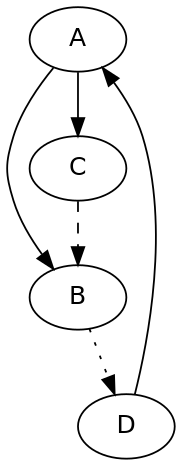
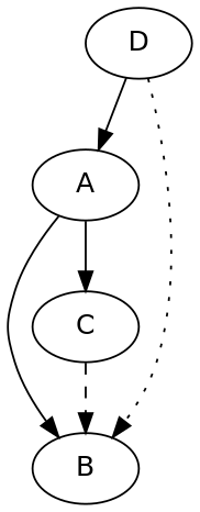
  digraph {
    fontname="DejaVu Sans"
    node [fontname="DejaVu Sans"]
    edge [fontname="DejaVu Sans" style=solid]
    n1 [label=A]
    n2 [label=B]
    n3 [label=C]
    n4 [label=D]
    n1 -> n2
    n1 -> n3
-   n2 -> n4 [style=dotted]
+   n4 -> n2 [style=dotted]
    n3 -> n2 [style=dashed]
    n4 -> n1
  }
